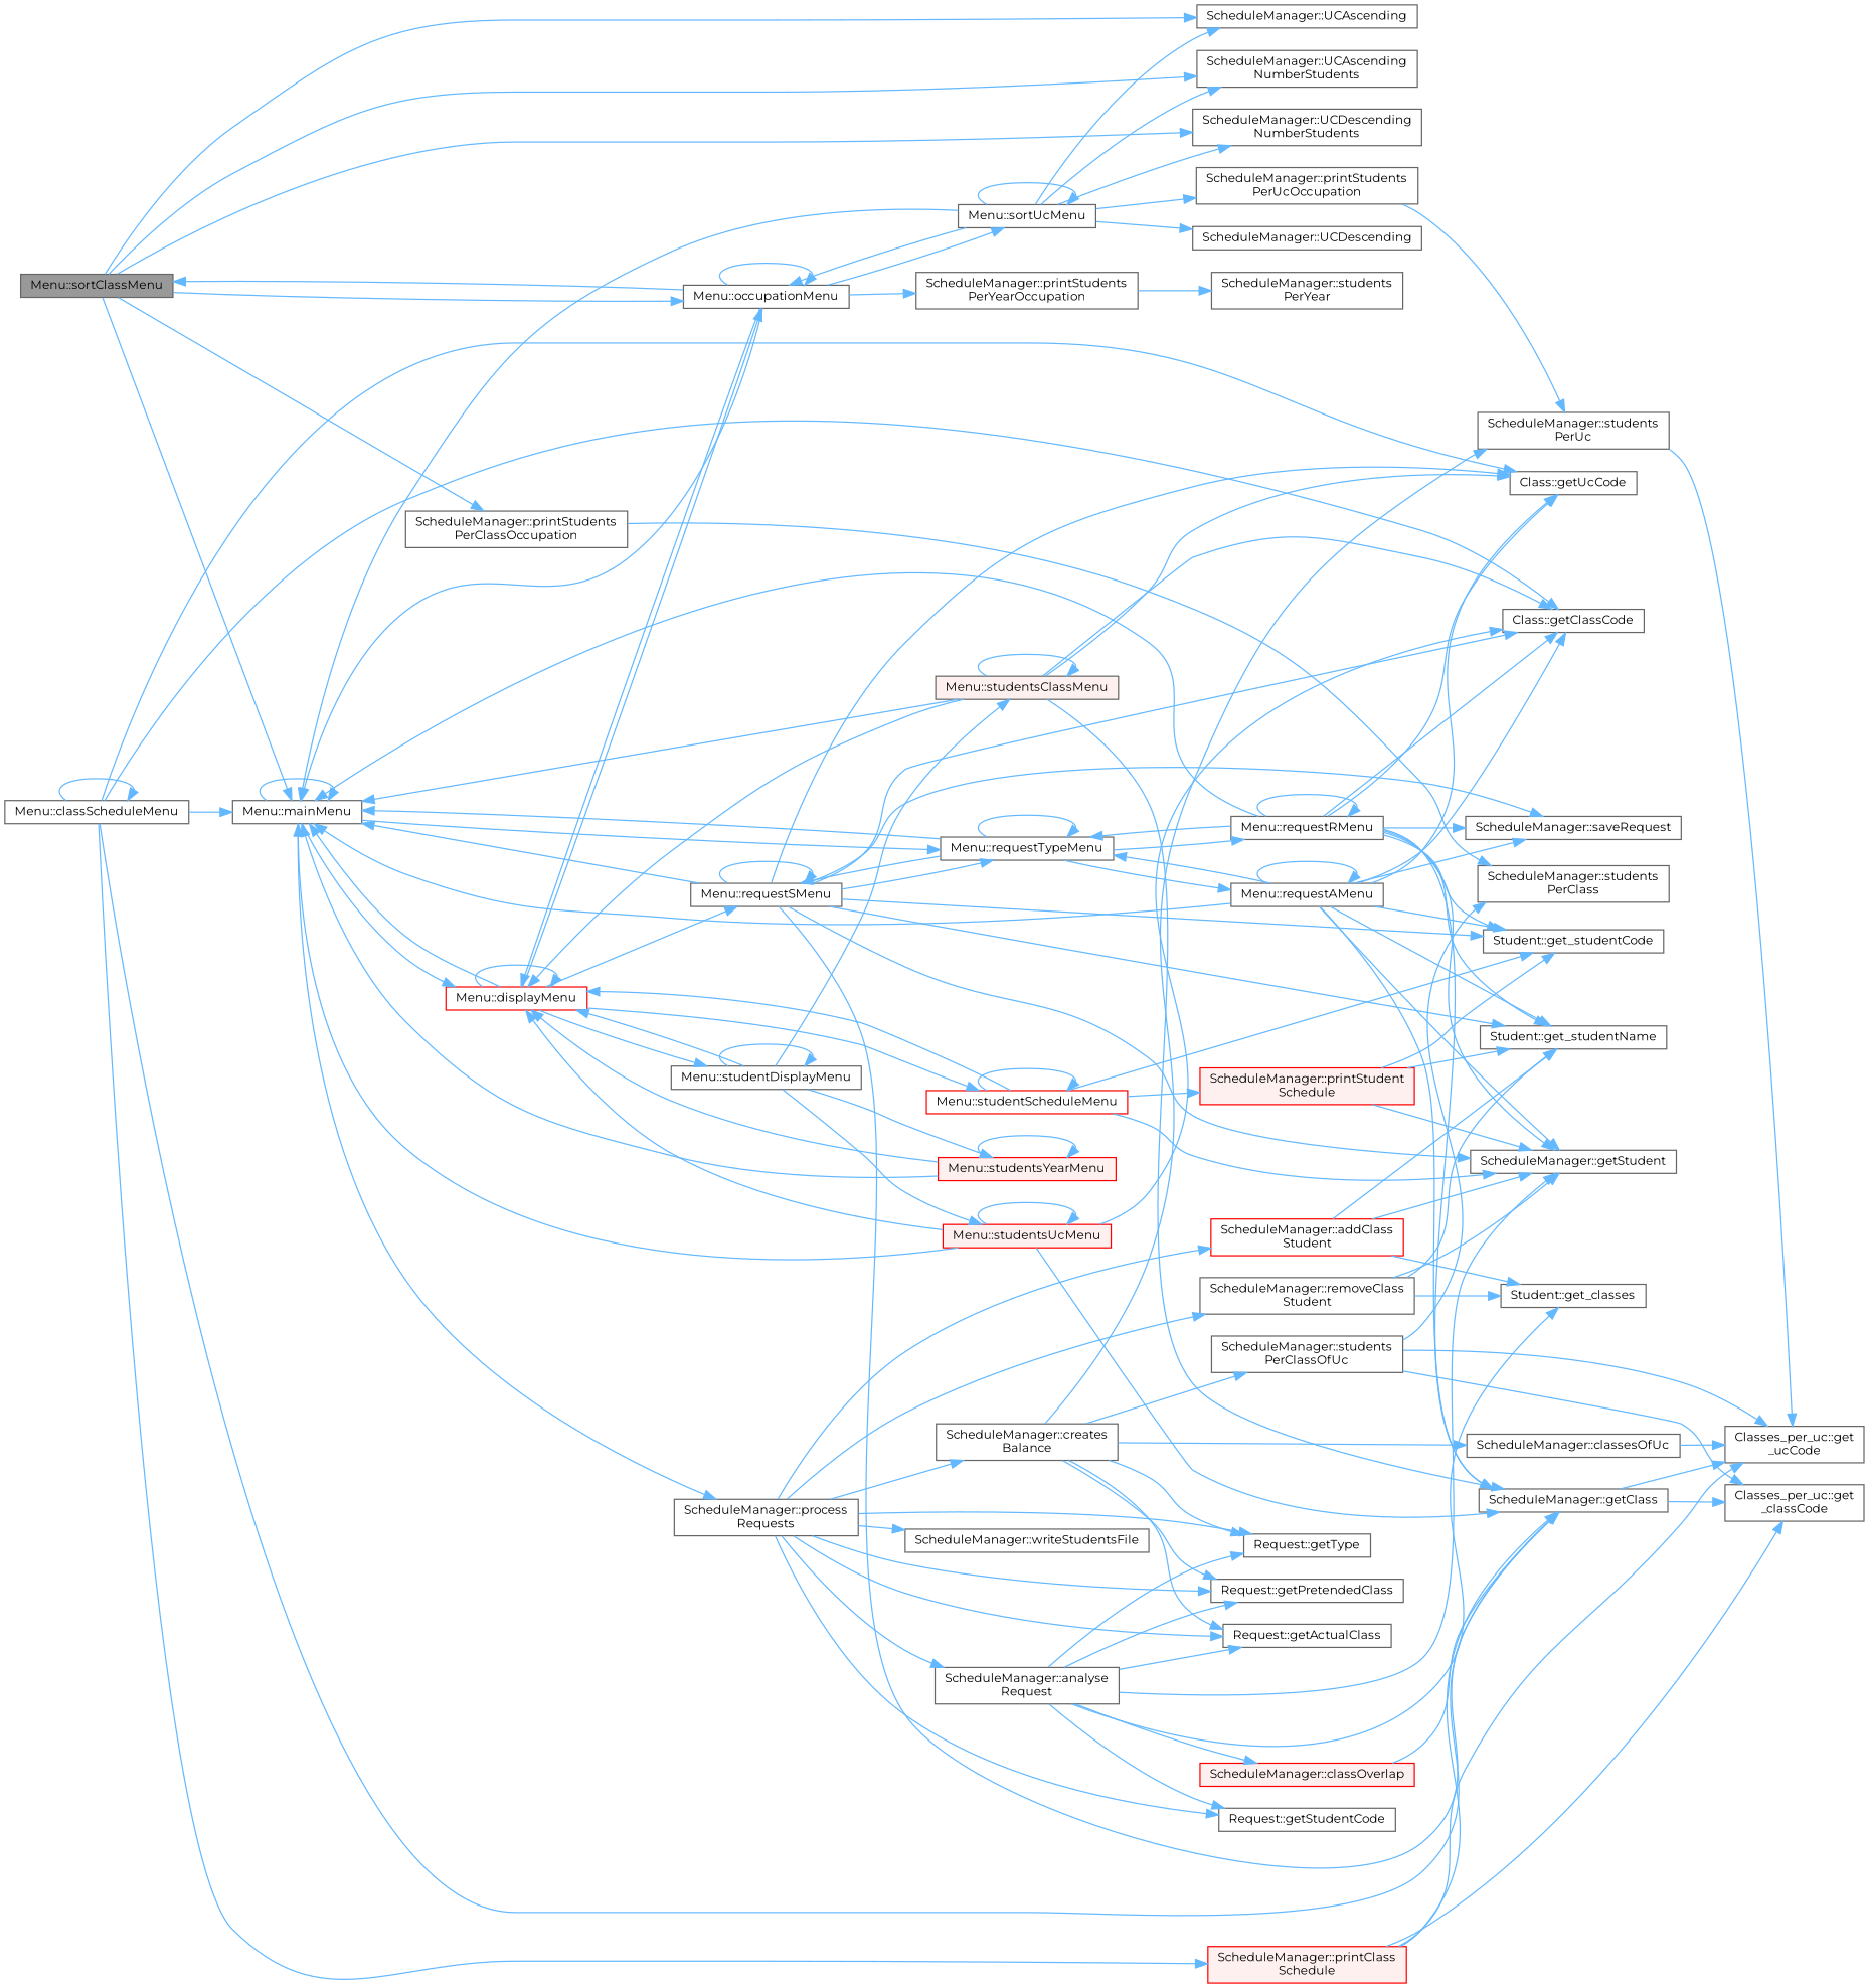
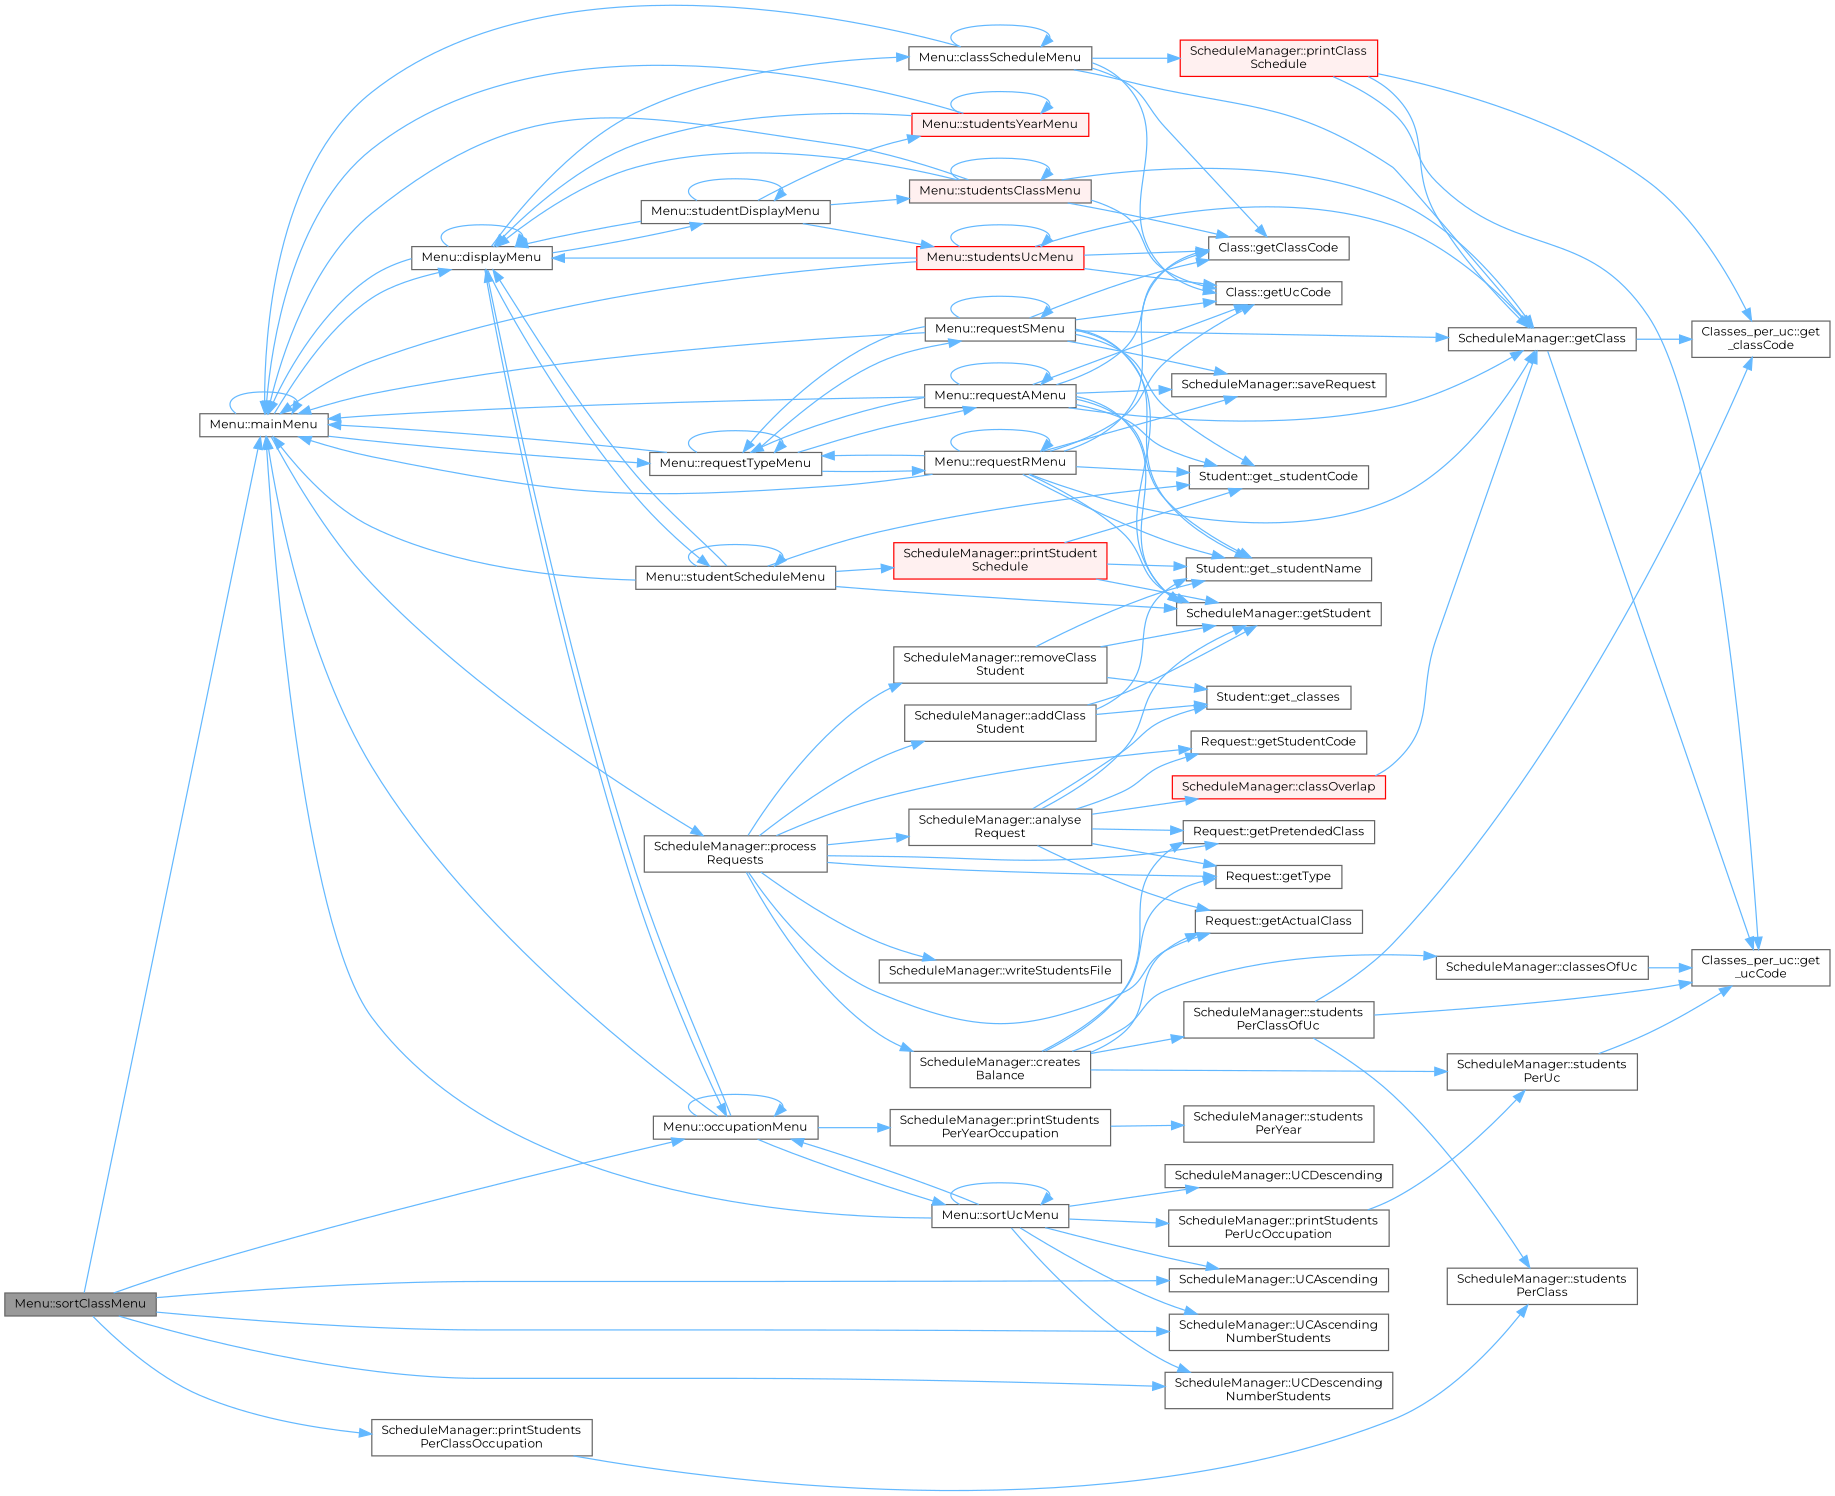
  digraph {
    fontname=Montserrat
    rankdir=LR
    node [color=grey40 fillcolor=white fontname=Montserrat fontsize=10 shape=box style=filled]
    edge [color=steelblue1 fontname=Montserrat fontsize=10 labelfontname=Helvetica labelfontsize=10 style=solid]
    n1 [color=gray40 fillcolor=grey60 fontcolor=black height=0.2 label="Menu::sortClassMenu" width=0.4]
    n2 [height=0.2 label="Menu::mainMenu" width=0.4]
    n3 [height=0.2 label="Menu::occupationMenu" width=0.4]
    n4 [height=0.2 label="ScheduleManager::UCAscending" width=0.4]
    n5 [height=0.2 label="ScheduleManager::UCAscending\lNumberStudents" width=0.4]
    n6 [height=0.2 label="ScheduleManager::UCDescending\lNumberStudents" width=0.4]
    n7 [height=0.2 label="ScheduleManager::printStudents\lPerClassOccupation" width=0.4]
-   n8 [color=red height=0.2 label="Menu::displayMenu" width=0.4]
+   n8 [height=0.2 label="Menu::displayMenu" width=0.4]
    n9 [height=0.2 label="ScheduleManager::process\lRequests" width=0.4]
    n10 [height=0.2 label="Menu::requestTypeMenu" width=0.4]
    n11 [height=0.2 label="ScheduleManager::printStudents\lPerYearOccupation" width=0.4]
    n12 [height=0.2 label="Menu::sortUcMenu" width=0.4]
    n13 [height=0.2 label="ScheduleManager::students\lPerClass" width=0.4]
    n14 [height=0.2 label="Menu::classScheduleMenu" width=0.4]
    n15 [height=0.2 label="Menu::studentDisplayMenu" width=0.4]
-   n16 [color=red height=0.2 label="Menu::studentScheduleMenu" width=0.4]
-   n17 [color=red height=0.2 label="ScheduleManager::addClass\lStudent" width=0.4]
+   n16 [height=0.2 label="Menu::studentScheduleMenu" width=0.4]
+   n17 [height=0.2 label="ScheduleManager::addClass\lStudent" width=0.4]
    n18 [height=0.2 label="ScheduleManager::analyse\lRequest" width=0.4]
    n19 [height=0.2 label="Request::getActualClass" width=0.4]
    n20 [height=0.2 label="Request::getPretendedClass" width=0.4]
    n21 [height=0.2 label="Request::getStudentCode" width=0.4]
    n22 [height=0.2 label="Request::getType" width=0.4]
    n23 [height=0.2 label="ScheduleManager::creates\lBalance" width=0.4]
    n24 [height=0.2 label="ScheduleManager::removeClass\lStudent" width=0.4]
    n25 [height=0.2 label="ScheduleManager::writeStudentsFile" width=0.4]
    n26 [height=0.2 label="Menu::requestAMenu" width=0.4]
    n27 [height=0.2 label="Menu::requestRMenu" width=0.4]
    n28 [height=0.2 label="Menu::requestSMenu" width=0.4]
    n29 [height=0.2 label="ScheduleManager::getClass" width=0.4]
    n30 [height=0.2 label="Class::getClassCode" width=0.4]
    n31 [height=0.2 label="Class::getUcCode" width=0.4]
    n32 [color=red fillcolor="#FFF0F0" height=0.2 label="ScheduleManager::printClass\lSchedule" width=0.4]
    n33 [fillcolor="#FFF0F0" height=0.2 label="Menu::studentsClassMenu" width=0.4]
    n34 [color=red fillcolor="#FFF0F0" height=0.2 label="Menu::studentsUcMenu" width=0.4]
    n35 [color=red fillcolor="#FFF0F0" height=0.2 label="Menu::studentsYearMenu" width=0.4]
    n36 [height=0.2 label="Student::get_studentCode" width=0.4]
    n37 [height=0.2 label="ScheduleManager::getStudent" width=0.4]
    n38 [color=red fillcolor="#FFF0F0" height=0.2 label="ScheduleManager::printStudent\lSchedule" width=0.4]
    n39 [height=0.2 label="Classes_per_uc::get\l_classCode" width=0.4]
    n40 [height=0.2 label="Classes_per_uc::get\l_ucCode" width=0.4]
    n41 [height=0.2 label="ScheduleManager::students\lPerYear" width=0.4]
    n42 [height=0.2 label="ScheduleManager::printStudents\lPerUcOccupation" width=0.4]
    n43 [height=0.2 label="ScheduleManager::UCDescending" width=0.4]
    n44 [height=0.2 label="ScheduleManager::students\lPerUc" width=0.4]
    n45 [height=0.2 label="Student::get_studentName" width=0.4]
    n46 [height=0.2 label="Student::get_classes" width=0.4]
    n47 [color=red fillcolor="#FFF0F0" height=0.2 label="ScheduleManager::classOverlap" width=0.4]
    n48 [height=0.2 label="ScheduleManager::classesOfUc" width=0.4]
    n49 [height=0.2 label="ScheduleManager::students\lPerClassOfUc" width=0.4]
    n50 [height=0.2 label="ScheduleManager::saveRequest" width=0.4]
    n1 -> n2
    n1 -> n3
    n1 -> n4
    n1 -> n5
    n1 -> n6
    n1 -> n7
    n2 -> n2
    n2 -> n8
    n2 -> n9
    n2 -> n10
-   n3 -> n1
    n3 -> n2
    n3 -> n3
    n3 -> n8
    n3 -> n11
    n3 -> n12
    n7 -> n13
    n8 -> n2
    n8 -> n3
    n8 -> n8
-   n8 -> n28
+   n8 -> n14
    n8 -> n15
    n8 -> n16
    n9 -> n17
    n9 -> n18
    n9 -> n19
    n9 -> n20
    n9 -> n21
    n9 -> n22
    n9 -> n23
    n9 -> n24
    n9 -> n25
    n10 -> n2
    n10 -> n10
    n10 -> n26
    n10 -> n27
    n10 -> n28
    n11 -> n41
    n12 -> n2
    n12 -> n3
    n12 -> n4
    n12 -> n5
    n12 -> n6
    n12 -> n12
    n12 -> n42
    n12 -> n43
    n14 -> n2
    n14 -> n14
    n14 -> n29
    n14 -> n30
    n14 -> n31
    n14 -> n32
    n15 -> n8
    n15 -> n15
    n15 -> n33
    n15 -> n34
    n15 -> n35
+   n16 -> n2
    n16 -> n8
    n16 -> n16
    n16 -> n36
    n16 -> n37
    n16 -> n38
    n17 -> n37
    n17 -> n45
    n17 -> n46
    n18 -> n19
    n18 -> n20
    n18 -> n21
    n18 -> n22
    n18 -> n37
    n18 -> n46
    n18 -> n47
    n23 -> n19
    n23 -> n20
    n23 -> n22
    n23 -> n44
    n23 -> n48
    n23 -> n49
    n24 -> n37
    n24 -> n45
    n24 -> n46
    n26 -> n2
    n26 -> n10
    n26 -> n26
    n26 -> n29
    n26 -> n30
    n26 -> n31
    n26 -> n36
    n26 -> n37
    n26 -> n45
    n26 -> n50
    n27 -> n2
    n27 -> n10
    n27 -> n27
    n27 -> n29
    n27 -> n30
    n27 -> n31
    n27 -> n36
    n27 -> n37
    n27 -> n45
    n27 -> n50
    n28 -> n2
    n28 -> n10
    n28 -> n28
    n28 -> n29
    n28 -> n30
    n28 -> n31
    n28 -> n36
    n28 -> n37
    n28 -> n45
    n28 -> n50
    n29 -> n39
    n29 -> n40
    n32 -> n29
    n32 -> n39
    n32 -> n40
    n33 -> n2
    n33 -> n8
    n33 -> n29
    n33 -> n30
    n33 -> n31
    n33 -> n33
    n34 -> n2
    n34 -> n8
    n34 -> n29
    n34 -> n30
+   n34 -> n31
    n34 -> n34
    n35 -> n2
    n35 -> n8
    n35 -> n35
    n38 -> n36
    n38 -> n37
    n38 -> n45
    n42 -> n44
    n44 -> n40
    n47 -> n29
    n48 -> n40
    n49 -> n13
    n49 -> n39
    n49 -> n40
  }
